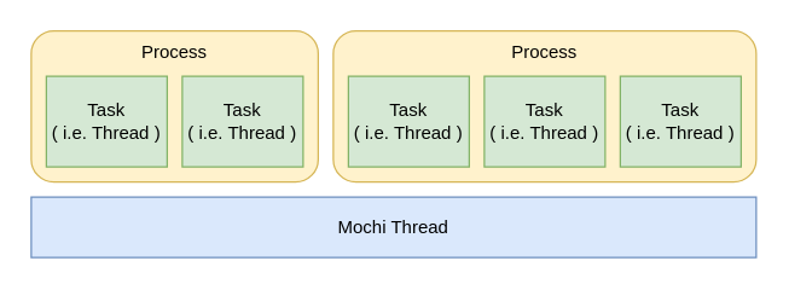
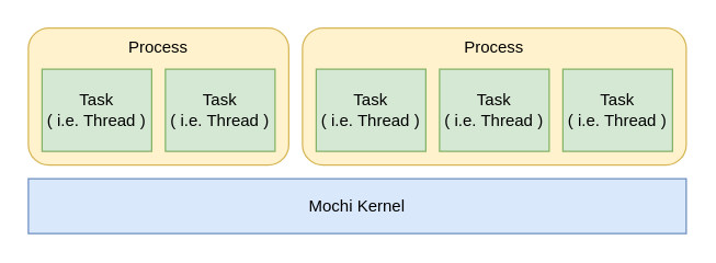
  <mxCell id="0" />
  <mxCell id="1" parent="0" />
  <mxCell id="2" value="Process" style="rounded=1;whiteSpace=wrap;html=1;hachureGap=4;pointerEvents=0;verticalAlign=top;fillColor=#fff2cc;strokeColor=#d6b656;" vertex="1" parent="1"><mxGeometry x="220" y="20" width="280" height="100" as="geometry" /></mxCell>
  <mxCell id="3" value="Process" style="rounded=1;whiteSpace=wrap;html=1;hachureGap=4;pointerEvents=0;verticalAlign=top;fillColor=#fff2cc;strokeColor=#d6b656;" vertex="1" parent="1"><mxGeometry x="20" y="20" width="190" height="100" as="geometry" /></mxCell>
- <mxCell id="4" value="Mochi Thread" style="rounded=0;whiteSpace=wrap;html=1;hachureGap=4;pointerEvents=0;fillColor=#dae8fc;strokeColor=#6c8ebf;" vertex="1" parent="1"><mxGeometry x="20" y="130" width="480" height="40" as="geometry" /></mxCell>
+ <mxCell id="4" value="Mochi Kernel" style="rounded=0;whiteSpace=wrap;html=1;hachureGap=4;pointerEvents=0;fillColor=#dae8fc;strokeColor=#6c8ebf;" vertex="1" parent="1"><mxGeometry x="20" y="130" width="480" height="40" as="geometry" /></mxCell>
  <mxCell id="5" value="Task&lt;br&gt;( i.e. Thread )" style="rounded=0;whiteSpace=wrap;html=1;hachureGap=4;pointerEvents=0;labelBackgroundColor=none;fillColor=#d5e8d4;strokeColor=#82b366;" vertex="1" parent="1"><mxGeometry x="30" y="50" width="80" height="60" as="geometry" /></mxCell>
  <mxCell id="6" value="Task&lt;br&gt;( i.e. Thread )" style="rounded=0;whiteSpace=wrap;html=1;hachureGap=4;pointerEvents=0;fillColor=#d5e8d4;strokeColor=#82b366;" vertex="1" parent="1"><mxGeometry x="230" y="50" width="80" height="60" as="geometry" /></mxCell>
  <mxCell id="7" value="Task&lt;br&gt;( i.e. Thread )" style="rounded=0;whiteSpace=wrap;html=1;hachureGap=4;pointerEvents=0;labelBackgroundColor=none;fillColor=#d5e8d4;strokeColor=#82b366;" vertex="1" parent="1"><mxGeometry x="120" y="50" width="80" height="60" as="geometry" /></mxCell>
  <mxCell id="8" value="Task&lt;br&gt;( i.e. Thread )" style="rounded=0;whiteSpace=wrap;html=1;hachureGap=4;pointerEvents=0;fillColor=#d5e8d4;strokeColor=#82b366;" vertex="1" parent="1"><mxGeometry x="320" y="50" width="80" height="60" as="geometry" /></mxCell>
  <mxCell id="9" value="Task&lt;br&gt;( i.e. Thread )" style="rounded=0;whiteSpace=wrap;html=1;hachureGap=4;pointerEvents=0;fillColor=#d5e8d4;strokeColor=#82b366;" vertex="1" parent="1"><mxGeometry x="410" y="50" width="80" height="60" as="geometry" /></mxCell>
